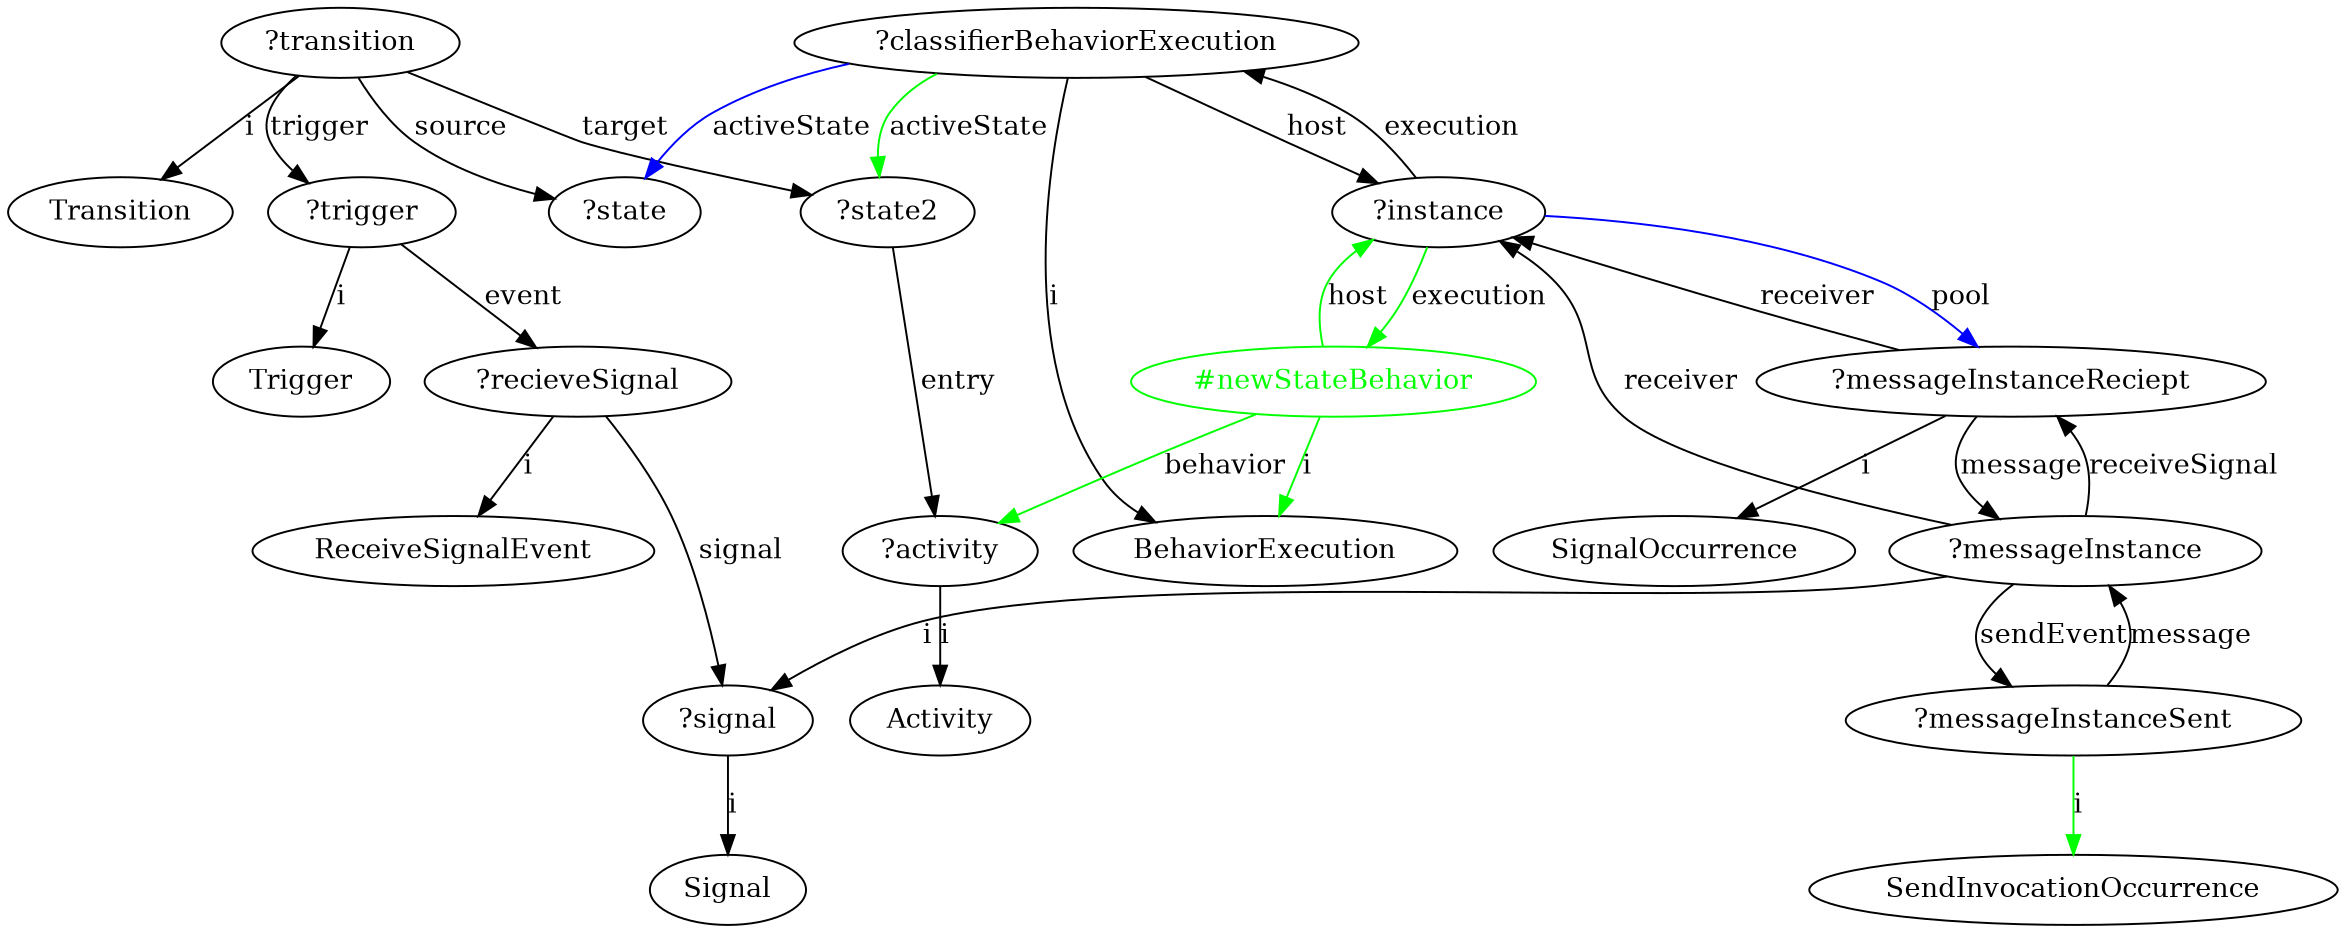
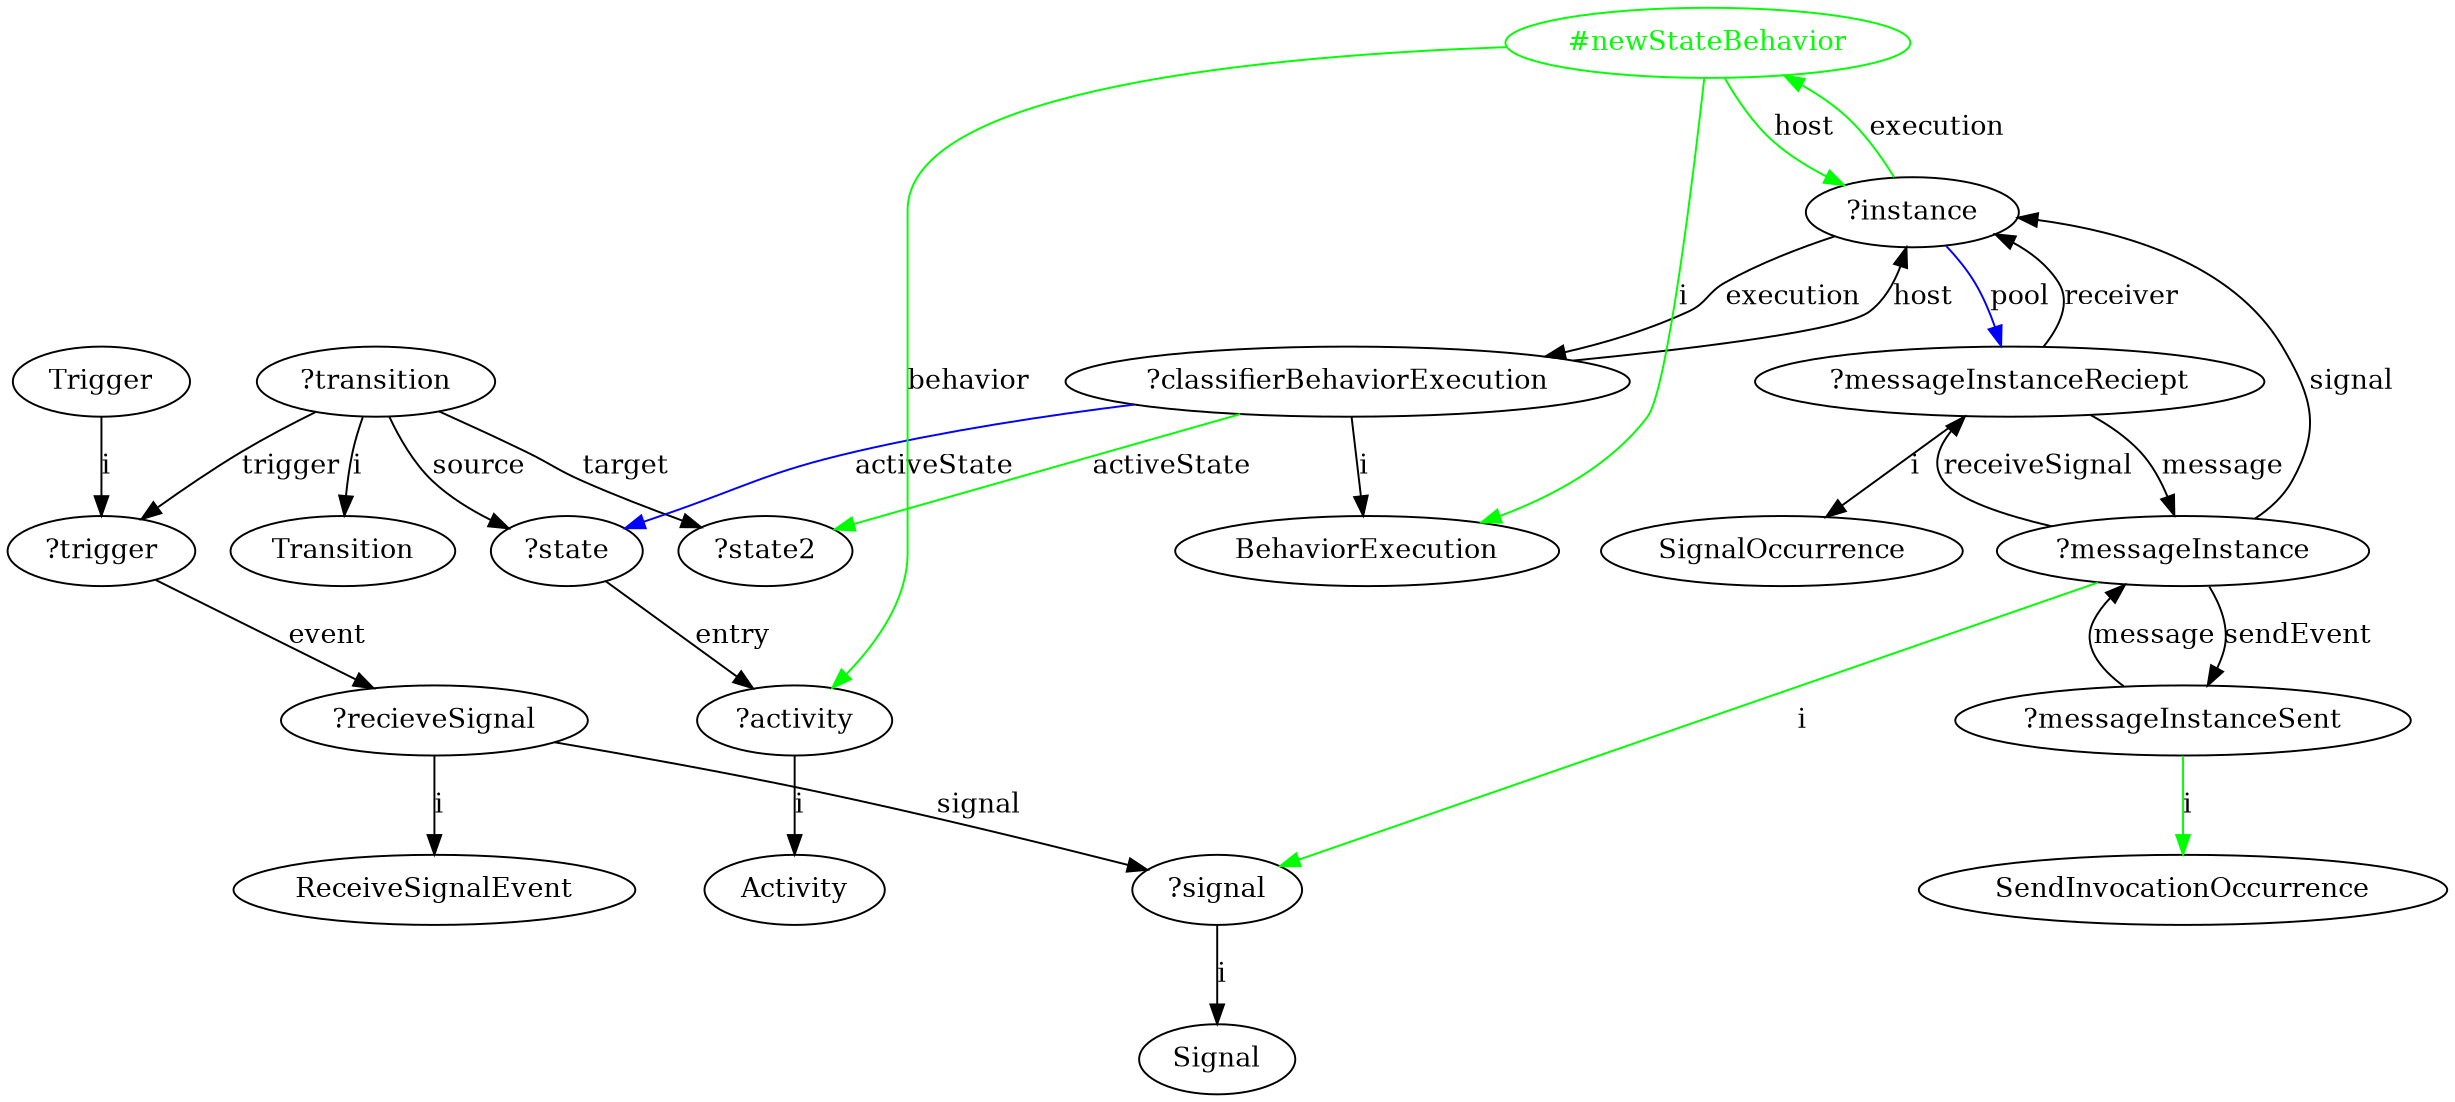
  digraph {
    "?signal"
    Signal
    "?recieveSignal"
    ReceiveSignalEvent
    "?trigger"
    Trigger
    "?transition"
    Transition
    "?state"
    "?state2"
    "?activity"
    Activity
    "?classifierBehaviorExecution"
    BehaviorExecution
    "?instance"
    "?messageInstanceReciept"
    "#newStateBehavior" [color=green fontcolor=green]
    SignalOccurrence
    "?messageInstance"
    "?messageInstanceSent"
    SendInvocationOccurrence
    "?signal" -> Signal [label=i]
    "?recieveSignal" -> "?signal" [label=signal]
    "?recieveSignal" -> ReceiveSignalEvent [label=i]
    "?trigger" -> "?recieveSignal" [label=event]
-   "?trigger" -> Trigger [label=i]
+   Trigger -> "?trigger" [label=i]
    "?transition" -> "?trigger" [label=trigger]
    "?transition" -> Transition [label=i]
    "?transition" -> "?state" [label=source]
    "?transition" -> "?state2" [label=target]
-   "?state2" -> "?activity" [label=entry]
+   "?state" -> "?activity" [label=entry]
    "?activity" -> Activity [label=i]
    "?classifierBehaviorExecution" -> "?state" [color=blue label=activeState]
    "?classifierBehaviorExecution" -> "?state2" [color=green label=activeState]
    "?classifierBehaviorExecution" -> BehaviorExecution [label=i]
    "?classifierBehaviorExecution" -> "?instance" [label=host]
    "?instance" -> "?classifierBehaviorExecution" [label=execution]
    "?instance" -> "?messageInstanceReciept" [color=blue label=pool]
    "?instance" -> "#newStateBehavior" [color=green label=execution]
    "?messageInstanceReciept" -> "?instance" [label=receiver]
    "?messageInstanceReciept" -> SignalOccurrence [label=i]
    "?messageInstanceReciept" -> "?messageInstance" [label=message]
    "#newStateBehavior" -> "?activity" [color=green label=behavior]
    "#newStateBehavior" -> BehaviorExecution [color=green label=i]
    "#newStateBehavior" -> "?instance" [color=green label=host]
-   "?messageInstance" -> "?signal" [label=i]
-   "?messageInstance" -> "?instance" [label=receiver]
+   "?messageInstance" -> "?signal" [label=i color=green]
+   "?messageInstance" -> "?instance" [label=signal]
    "?messageInstance" -> "?messageInstanceReciept" [label=receiveSignal]
    "?messageInstance" -> "?messageInstanceSent" [label=sendEvent]
    "?messageInstanceSent" -> "?messageInstance" [label=message]
    "?messageInstanceSent" -> SendInvocationOccurrence [color=green label=i]
  }
